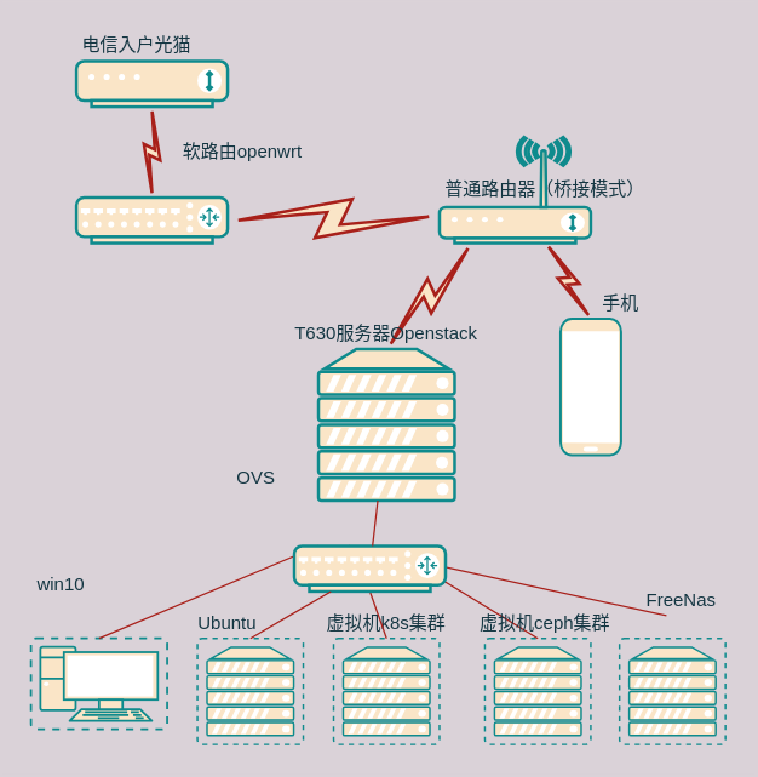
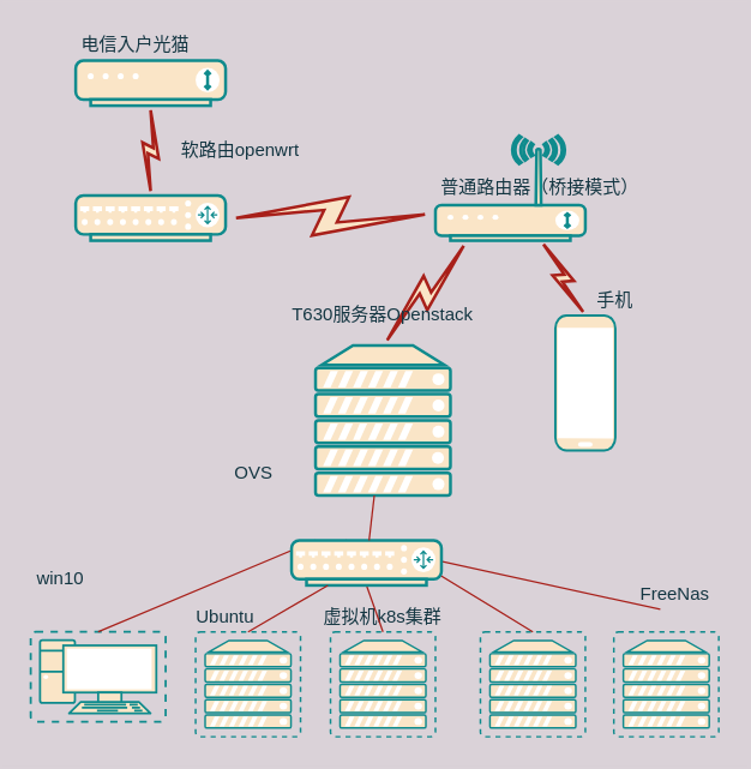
  <mxCell id="0" />
  <mxCell id="1" parent="0" />
  <mxCell id="2" value="" style="fontColor=#143642;verticalAlign=top;verticalLabelPosition=bottom;labelPosition=center;align=center;html=1;outlineConnect=0;fillColor=#FAE5C7;strokeColor=#0F8B8D;gradientDirection=north;strokeWidth=2;shape=mxgraph.networks.server;" parent="1" vertex="1"><mxGeometry x="210" y="230" width="90" height="100" as="geometry" /></mxCell>
  <mxCell id="3" value="" style="fontColor=#143642;verticalAlign=top;verticalLabelPosition=bottom;labelPosition=center;align=center;html=1;outlineConnect=0;fillColor=#FAE5C7;strokeColor=#0F8B8D;gradientDirection=north;strokeWidth=2;shape=mxgraph.networks.wireless_modem;" parent="1" vertex="1"><mxGeometry x="290" y="90" width="100" height="70" as="geometry" /></mxCell>
  <mxCell id="4" value="" style="fontColor=#143642;verticalAlign=top;verticalLabelPosition=bottom;labelPosition=center;align=center;html=1;outlineConnect=0;fillColor=#FAE5C7;strokeColor=#0F8B8D;gradientDirection=north;strokeWidth=2;shape=mxgraph.networks.router;" parent="1" vertex="1"><mxGeometry x="50" y="130" width="100" height="30" as="geometry" /></mxCell>
  <mxCell id="5" value="" style="fontColor=#143642;verticalAlign=top;verticalLabelPosition=bottom;labelPosition=center;align=center;html=1;outlineConnect=0;fillColor=#FAE5C7;strokeColor=#0F8B8D;gradientDirection=north;strokeWidth=2;shape=mxgraph.networks.modem;" parent="1" vertex="1"><mxGeometry x="50" y="40" width="100" height="30" as="geometry" /></mxCell>
  <mxCell id="6" value="" style="fontColor=#143642;verticalAlign=top;verticalLabelPosition=bottom;labelPosition=center;align=center;html=1;outlineConnect=0;fillColor=#FAE5C7;strokeColor=#0F8B8D;gradientDirection=north;strokeWidth=2;shape=mxgraph.networks.virtual_pc;" parent="1" vertex="1"><mxGeometry x="20" y="421" width="90" height="60" as="geometry" /></mxCell>
  <mxCell id="7" value="" style="fontColor=#143642;verticalAlign=top;verticalLabelPosition=bottom;labelPosition=center;align=center;html=1;outlineConnect=0;fillColor=#FAE5C7;strokeColor=#0F8B8D;gradientDirection=north;strokeWidth=2;shape=mxgraph.networks.virtual_server;" parent="1" vertex="1"><mxGeometry x="220" y="421" width="70" height="70" as="geometry" /></mxCell>
  <mxCell id="8" value="" style="fontColor=#143642;verticalAlign=top;verticalLabelPosition=bottom;labelPosition=center;align=center;html=1;outlineConnect=0;fillColor=#FAE5C7;strokeColor=#0F8B8D;gradientDirection=north;strokeWidth=2;shape=mxgraph.networks.virtual_server;" parent="1" vertex="1"><mxGeometry x="320" y="421" width="70" height="70" as="geometry" /></mxCell>
  <mxCell id="9" value="" style="fontColor=#143642;verticalAlign=top;verticalLabelPosition=bottom;labelPosition=center;align=center;html=1;outlineConnect=0;fillColor=#FAE5C7;strokeColor=#0F8B8D;gradientDirection=north;strokeWidth=2;shape=mxgraph.networks.mobile;" parent="1" vertex="1"><mxGeometry x="370" y="210" width="40" height="90" as="geometry" /></mxCell>
  <mxCell id="10" value="" style="html=1;outlineConnect=0;fillColor=#FAE5C7;strokeColor=#A8201A;gradientDirection=north;strokeWidth=2;shape=mxgraph.networks.comm_link_edge;html=1;labelBackgroundColor=#DAD2D8;fontColor=#143642;" parent="1" source="4" target="5" edge="1"><mxGeometry width="100" height="100" relative="1" as="geometry"><mxPoint x="-40" y="240" as="sourcePoint" /><mxPoint x="60" y="140" as="targetPoint" /></mxGeometry></mxCell>
  <mxCell id="11" value="" style="html=1;outlineConnect=0;fillColor=#FAE5C7;strokeColor=#A8201A;gradientDirection=north;strokeWidth=2;shape=mxgraph.networks.comm_link_edge;html=1;entryX=1;entryY=0.5;entryDx=0;entryDy=0;entryPerimeter=0;labelBackgroundColor=#DAD2D8;fontColor=#143642;" parent="1" source="3" target="4" edge="1"><mxGeometry width="100" height="100" relative="1" as="geometry"><mxPoint x="-70" y="250" as="sourcePoint" /><mxPoint x="30" y="150" as="targetPoint" /><Array as="points"><mxPoint x="240" y="160" /><mxPoint x="300" y="129" /></Array></mxGeometry></mxCell>
  <mxCell id="12" value="" style="html=1;outlineConnect=0;fillColor=#FAE5C7;strokeColor=#A8201A;gradientDirection=north;strokeWidth=2;shape=mxgraph.networks.comm_link_edge;html=1;exitX=0.5;exitY=0;exitDx=0;exitDy=0;exitPerimeter=0;labelBackgroundColor=#DAD2D8;fontColor=#143642;" parent="1" source="2" target="3" edge="1"><mxGeometry width="100" height="100" relative="1" as="geometry"><mxPoint x="350" y="290" as="sourcePoint" /><mxPoint x="450" y="190" as="targetPoint" /></mxGeometry></mxCell>
  <mxCell id="13" value="" style="html=1;outlineConnect=0;fillColor=#FAE5C7;strokeColor=#A8201A;gradientDirection=north;strokeWidth=2;shape=mxgraph.networks.comm_link_edge;html=1;exitX=0.5;exitY=0;exitDx=0;exitDy=0;exitPerimeter=0;labelBackgroundColor=#DAD2D8;fontColor=#143642;" parent="1" source="9" target="3" edge="1"><mxGeometry width="100" height="100" relative="1" as="geometry"><mxPoint x="510" y="230" as="sourcePoint" /><mxPoint x="610" y="130" as="targetPoint" /></mxGeometry></mxCell>
  <mxCell id="14" value="电信入户光猫" style="text;html=1;strokeColor=none;fillColor=none;align=center;verticalAlign=middle;whiteSpace=wrap;fontColor=#143642;" parent="1" vertex="1"><mxGeometry x="50" y="20" width="80" height="20" as="geometry" /></mxCell>
  <mxCell id="15" value="软路由openwrt" style="text;html=1;strokeColor=none;fillColor=none;align=center;verticalAlign=middle;whiteSpace=wrap;fontColor=#143642;" parent="1" vertex="1"><mxGeometry x="115" y="90" width="90" height="20" as="geometry" /></mxCell>
  <mxCell id="16" value="普通路由器（桥接模式）" style="text;html=1;strokeColor=none;fillColor=none;align=center;verticalAlign=middle;whiteSpace=wrap;fontColor=#143642;" parent="1" vertex="1"><mxGeometry x="290" y="115" width="140" height="20" as="geometry" /></mxCell>
- <mxCell id="17" value="T630服务器Openstack" style="text;html=1;strokeColor=none;fillColor=none;align=center;verticalAlign=middle;whiteSpace=wrap;fontColor=#143642;" parent="1" vertex="1"><mxGeometry x="190" y="210" width="130" height="20" as="geometry" /></mxCell>
+ <mxCell id="17" value="T630服务器Openstack" style="text;html=1;strokeColor=none;fillColor=none;align=center;verticalAlign=middle;whiteSpace=wrap;fontColor=#143642;" parent="1" vertex="1"><mxGeometry x="190" y="200" width="130" height="20" as="geometry" /></mxCell>
  <mxCell id="18" value="" style="endArrow=none;html=1;exitX=0.5;exitY=0;exitDx=0;exitDy=0;exitPerimeter=0;labelBackgroundColor=#DAD2D8;strokeColor=#A8201A;fontColor=#143642;" parent="1" source="6" target="31" edge="1"><mxGeometry width="50" height="50" relative="1" as="geometry"><mxPoint x="140" y="370" as="sourcePoint" /><mxPoint x="180" y="320" as="targetPoint" /><Array as="points"><mxPoint x="210" y="360" /></Array></mxGeometry></mxCell>
  <mxCell id="19" value="" style="endArrow=none;html=1;entryX=1;entryY=0.5;entryDx=0;entryDy=0;entryPerimeter=0;exitX=0.5;exitY=0;exitDx=0;exitDy=0;exitPerimeter=0;labelBackgroundColor=#DAD2D8;strokeColor=#A8201A;fontColor=#143642;" parent="1" source="8" target="31" edge="1"><mxGeometry width="50" height="50" relative="1" as="geometry"><mxPoint x="340" y="380" as="sourcePoint" /><mxPoint x="390" y="330" as="targetPoint" /><Array as="points"><mxPoint x="255" y="360" /></Array></mxGeometry></mxCell>
  <mxCell id="20" value="虚拟机k8s集群" style="text;html=1;strokeColor=none;fillColor=none;align=center;verticalAlign=middle;whiteSpace=wrap;fontColor=#143642;" parent="1" vertex="1"><mxGeometry x="210" y="401" width="90" height="20" as="geometry" /></mxCell>
- <mxCell id="21" value="虚拟机ceph集群" style="text;html=1;strokeColor=none;fillColor=none;align=center;verticalAlign=middle;whiteSpace=wrap;fontColor=#143642;" parent="1" vertex="1"><mxGeometry x="311" y="401" width="98" height="20" as="geometry" /></mxCell>
  <mxCell id="22" value="win10" style="text;html=1;strokeColor=none;fillColor=none;align=center;verticalAlign=middle;whiteSpace=wrap;fontColor=#143642;" parent="1" vertex="1"><mxGeometry x="20" y="376" width="40" height="20" as="geometry" /></mxCell>
  <mxCell id="23" value="手机" style="text;html=1;strokeColor=none;fillColor=none;align=center;verticalAlign=middle;whiteSpace=wrap;fontColor=#143642;" parent="1" vertex="1"><mxGeometry x="390" y="190" width="40" height="20" as="geometry" /></mxCell>
  <mxCell id="24" value="" style="fontColor=#143642;verticalAlign=top;verticalLabelPosition=bottom;labelPosition=center;align=center;html=1;outlineConnect=0;fillColor=#FAE5C7;strokeColor=#0F8B8D;gradientDirection=north;strokeWidth=2;shape=mxgraph.networks.virtual_server;" parent="1" vertex="1"><mxGeometry x="409" y="421" width="70" height="70" as="geometry" /></mxCell>
  <mxCell id="25" value="" style="endArrow=none;html=1;exitX=0.25;exitY=1;exitDx=0;exitDy=0;labelBackgroundColor=#DAD2D8;strokeColor=#A8201A;fontColor=#143642;" parent="1" source="26" target="31" edge="1"><mxGeometry width="50" height="50" relative="1" as="geometry"><mxPoint x="430" y="370" as="sourcePoint" /><mxPoint x="480" y="320" as="targetPoint" /><Array as="points"><mxPoint x="230" y="360" /></Array></mxGeometry></mxCell>
  <mxCell id="26" value="FreeNas" style="text;html=1;strokeColor=none;fillColor=none;align=center;verticalAlign=middle;whiteSpace=wrap;fontColor=#143642;" parent="1" vertex="1"><mxGeometry x="430" y="386" width="40" height="20" as="geometry" /></mxCell>
  <mxCell id="27" value="" style="fontColor=#143642;verticalAlign=top;verticalLabelPosition=bottom;labelPosition=center;align=center;html=1;outlineConnect=0;fillColor=#FAE5C7;strokeColor=#0F8B8D;gradientDirection=north;strokeWidth=2;shape=mxgraph.networks.virtual_server;" parent="1" vertex="1"><mxGeometry x="130" y="421" width="70" height="70" as="geometry" /></mxCell>
  <mxCell id="28" value="Ubuntu" style="text;html=1;strokeColor=none;fillColor=none;align=center;verticalAlign=middle;whiteSpace=wrap;fontColor=#143642;" parent="1" vertex="1"><mxGeometry x="130" y="401" width="40" height="20" as="geometry" /></mxCell>
  <mxCell id="29" value="" style="endArrow=none;html=1;entryX=0.5;entryY=1;entryDx=0;entryDy=0;entryPerimeter=0;exitX=0.5;exitY=1;exitDx=0;exitDy=0;labelBackgroundColor=#DAD2D8;strokeColor=#A8201A;fontColor=#143642;" parent="1" source="20" target="31" edge="1"><mxGeometry width="50" height="50" relative="1" as="geometry"><mxPoint x="255" y="421" as="sourcePoint" /><mxPoint x="255" y="330" as="targetPoint" /></mxGeometry></mxCell>
  <mxCell id="30" value="OVS" style="text;html=1;strokeColor=none;fillColor=none;align=center;verticalAlign=middle;whiteSpace=wrap;fontColor=#143642;" parent="1" vertex="1"><mxGeometry x="149" y="305" width="40" height="20" as="geometry" /></mxCell>
  <mxCell id="31" value="" style="fontColor=#143642;verticalAlign=top;verticalLabelPosition=bottom;labelPosition=center;align=center;html=1;outlineConnect=0;fillColor=#FAE5C7;strokeColor=#0F8B8D;gradientDirection=north;strokeWidth=2;shape=mxgraph.networks.router;" parent="1" vertex="1"><mxGeometry x="194" y="360" width="100" height="30" as="geometry" /></mxCell>
  <mxCell id="32" value="" style="endArrow=none;html=1;exitX=0.5;exitY=0;exitDx=0;exitDy=0;exitPerimeter=0;labelBackgroundColor=#DAD2D8;strokeColor=#A8201A;fontColor=#143642;" parent="1" source="27" target="31" edge="1"><mxGeometry width="50" height="50" relative="1" as="geometry"><mxPoint x="165" y="421" as="sourcePoint" /><mxPoint x="250" y="330" as="targetPoint" /></mxGeometry></mxCell>
  <mxCell id="33" value="" style="endArrow=none;html=1;labelBackgroundColor=#DAD2D8;strokeColor=#A8201A;fontColor=#143642;" parent="1" source="31" target="2" edge="1"><mxGeometry width="50" height="50" relative="1" as="geometry"><mxPoint x="175" y="431" as="sourcePoint" /><mxPoint x="218.804" y="400" as="targetPoint" /></mxGeometry></mxCell>
